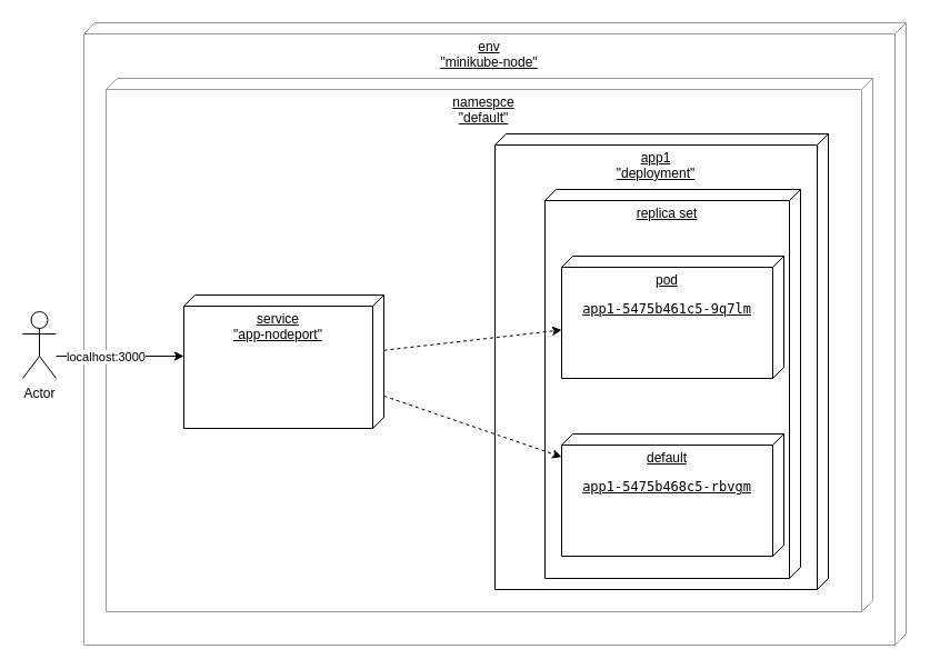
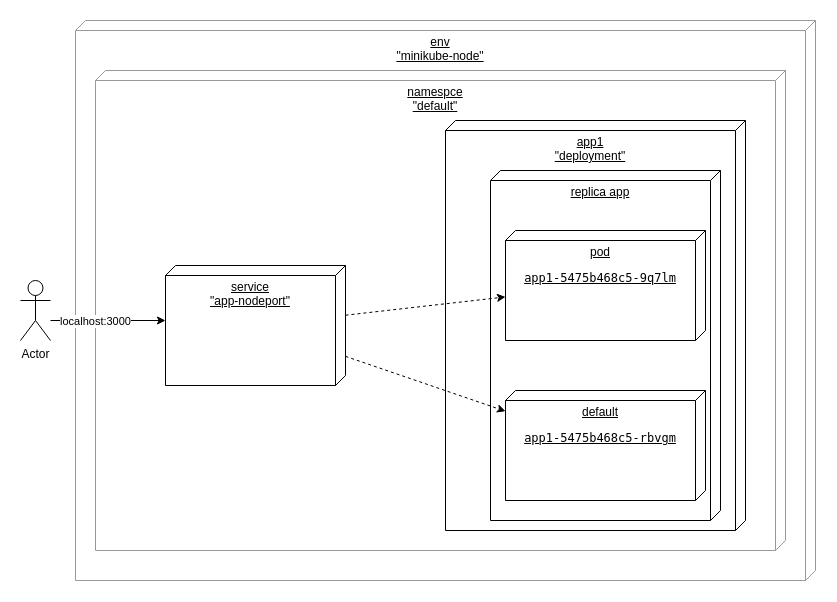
  <mxCell id="0" />
  <mxCell id="1" parent="0" />
  <mxCell id="2" value="env&lt;br&gt;&quot;minikube-node&quot;" style="verticalAlign=top;align=center;spacingTop=8;spacingLeft=2;spacingRight=12;shape=cube;size=10;direction=south;fontStyle=4;html=1;whiteSpace=wrap;strokeColor=#999999;" parent="1" vertex="1"><mxGeometry x="75" y="20" width="740" height="560" as="geometry" /></mxCell>
  <mxCell id="3" value="namespce&lt;br&gt;&quot;default&quot;" style="verticalAlign=top;align=center;spacingTop=8;spacingLeft=2;spacingRight=12;shape=cube;size=10;direction=south;fontStyle=4;html=1;whiteSpace=wrap;strokeColor=#999999;" parent="1" vertex="1"><mxGeometry x="95" y="70" width="690" height="480" as="geometry" /></mxCell>
  <mxCell id="4" value="service&lt;br&gt;&quot;app-nodeport&quot;" style="verticalAlign=top;align=center;spacingTop=8;spacingLeft=2;spacingRight=12;shape=cube;size=10;direction=south;fontStyle=4;html=1;whiteSpace=wrap;" parent="1" vertex="1"><mxGeometry x="165" y="265" width="180" height="120" as="geometry" /></mxCell>
  <mxCell id="5" value="app1&lt;br&gt;&quot;deployment&quot;" style="verticalAlign=top;align=center;spacingTop=8;spacingLeft=2;spacingRight=12;shape=cube;size=10;direction=south;fontStyle=4;html=1;whiteSpace=wrap;" parent="1" vertex="1"><mxGeometry x="445" y="120" width="300" height="410" as="geometry" /></mxCell>
- <mxCell id="6" value="replica set&lt;br&gt;" style="verticalAlign=top;align=center;spacingTop=8;spacingLeft=2;spacingRight=12;shape=cube;size=10;direction=south;fontStyle=4;html=1;whiteSpace=wrap;" parent="1" vertex="1"><mxGeometry x="490" y="170" width="230" height="350" as="geometry" /></mxCell>
+ <mxCell id="6" value="replica app&lt;br&gt;" style="verticalAlign=top;align=center;spacingTop=8;spacingLeft=2;spacingRight=12;shape=cube;size=10;direction=south;fontStyle=4;html=1;whiteSpace=wrap;" parent="1" vertex="1"><mxGeometry x="490" y="170" width="230" height="350" as="geometry" /></mxCell>
  <mxCell id="7" value="default&lt;br&gt;&lt;div style=&quot;&quot;&gt;&lt;pre style=&quot;&quot;&gt;&lt;font face=&quot;JetBrains Mono, monospace&quot;&gt;app1-5475b468c5-rbvgm&lt;br&gt;&lt;/font&gt;&lt;/pre&gt;&lt;/div&gt;" style="verticalAlign=top;align=center;spacingTop=8;spacingLeft=2;spacingRight=12;shape=cube;size=10;direction=south;fontStyle=4;html=1;whiteSpace=wrap;" parent="1" vertex="1"><mxGeometry x="505" y="390" width="200" height="110" as="geometry" /></mxCell>
- <mxCell id="8" value="&lt;span style=&quot;background-color: rgb(255, 255, 255);&quot;&gt;pod&lt;br&gt;&lt;/span&gt;&lt;div style=&quot;&quot;&gt;&lt;pre style=&quot;font-family: &amp;quot;JetBrains Mono&amp;quot;, monospace;&quot;&gt;&lt;span style=&quot;background-color: rgb(255, 255, 255);&quot;&gt;app1-5475b461c5-9q7lm&lt;/span&gt;&lt;/pre&gt;&lt;/div&gt;" style="verticalAlign=top;align=center;spacingTop=8;spacingLeft=2;spacingRight=12;shape=cube;size=10;direction=south;fontStyle=4;html=1;whiteSpace=wrap;" parent="1" vertex="1"><mxGeometry x="505" y="230" width="200" height="110" as="geometry" /></mxCell>
+ <mxCell id="8" value="&lt;span style=&quot;background-color: rgb(255, 255, 255);&quot;&gt;pod&lt;br&gt;&lt;/span&gt;&lt;div style=&quot;&quot;&gt;&lt;pre style=&quot;font-family: &amp;quot;JetBrains Mono&amp;quot;, monospace;&quot;&gt;&lt;span style=&quot;background-color: rgb(255, 255, 255);&quot;&gt;app1-5475b468c5-9q7lm&lt;/span&gt;&lt;/pre&gt;&lt;/div&gt;" style="verticalAlign=top;align=center;spacingTop=8;spacingLeft=2;spacingRight=12;shape=cube;size=10;direction=south;fontStyle=4;html=1;whiteSpace=wrap;" parent="1" vertex="1"><mxGeometry x="505" y="230" width="200" height="110" as="geometry" /></mxCell>
  <mxCell id="9" style="rounded=0;orthogonalLoop=1;jettySize=auto;html=1;dashed=1;" parent="1" source="4" target="8" edge="1"><mxGeometry relative="1" as="geometry" /></mxCell>
  <mxCell id="10" style="rounded=0;orthogonalLoop=1;jettySize=auto;html=1;dashed=1;" parent="1" source="4" target="7" edge="1"><mxGeometry relative="1" as="geometry" /></mxCell>
  <mxCell id="11" style="edgeStyle=orthogonalEdgeStyle;rounded=0;orthogonalLoop=1;jettySize=auto;html=1;" edge="1" parent="1" source="13" target="4"><mxGeometry relative="1" as="geometry"><Array as="points"><mxPoint x="65" y="320" /><mxPoint x="65" y="320" /></Array></mxGeometry></mxCell>
  <mxCell id="12" value="localhost:3000" style="edgeLabel;html=1;align=center;verticalAlign=middle;resizable=0;points=[];" vertex="1" connectable="0" parent="11"><mxGeometry x="0.222" y="-1" relative="1" as="geometry"><mxPoint x="-26" y="-1" as="offset" /></mxGeometry></mxCell>
  <mxCell id="13" value="Actor" style="shape=umlActor;verticalLabelPosition=bottom;verticalAlign=top;html=1;" vertex="1" parent="1"><mxGeometry x="20" y="280" width="30" height="60" as="geometry" /></mxCell>
